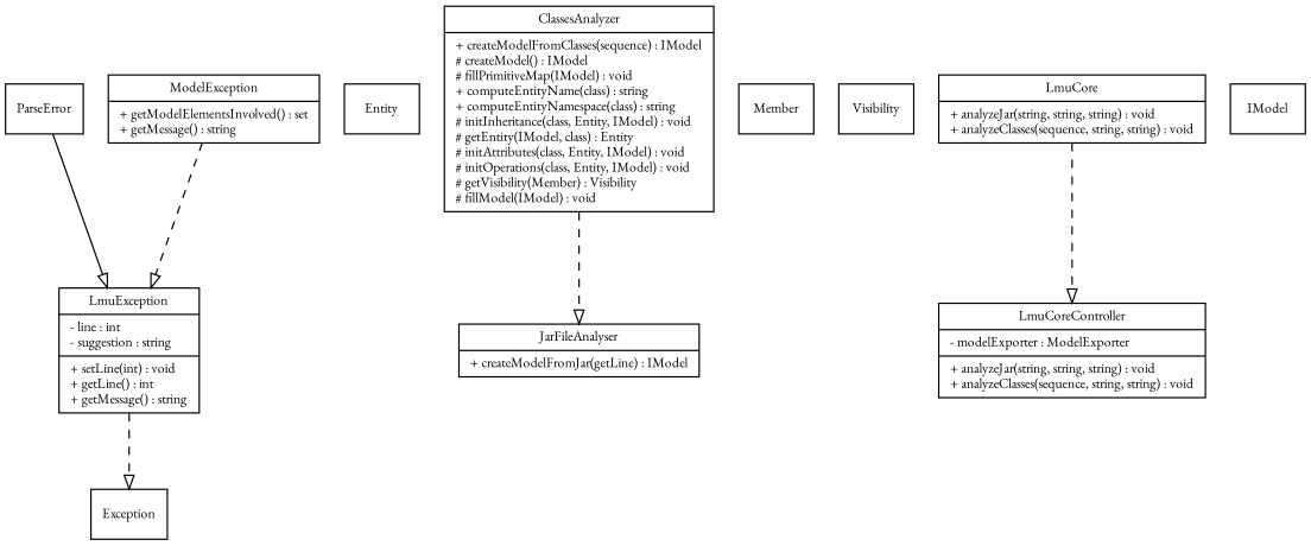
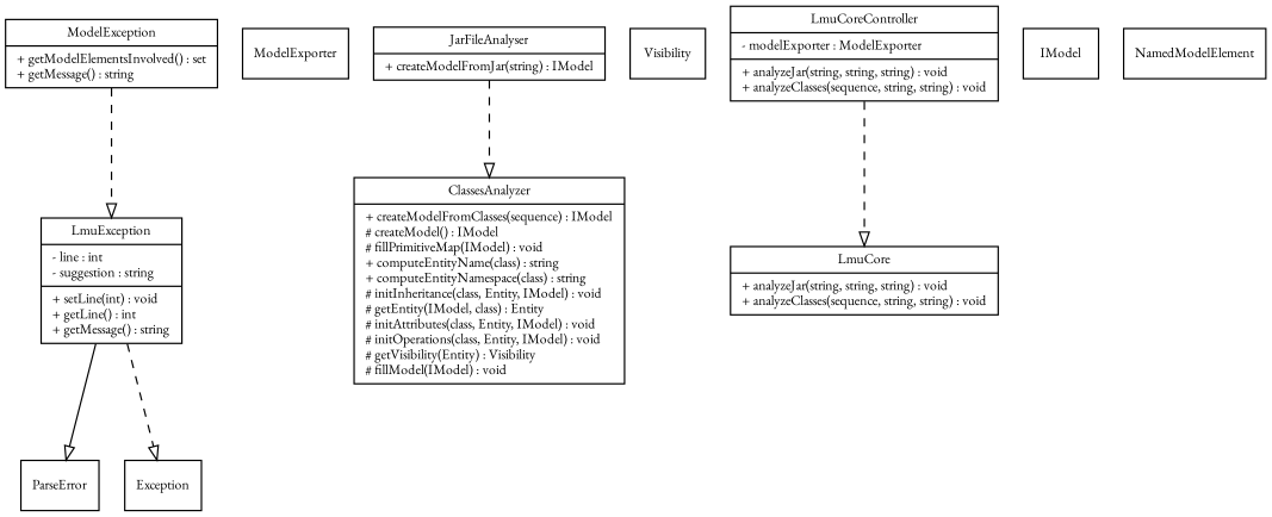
  digraph {
    fontname="EB Garamond"
    rankdir=TD
    ranksep=0.75
    node [fontcolor=black fontname="EB Garamond" fontsize=10.0 shape=record]
    edge [arrowhead=onormal fontname="EB Garamond" fontsize=10 labelfontname=Times labelfontsize=10 style=dashed]
    n1 [label="{ParseError}"]
    n2 [label="{LmuException|- line : int\l- suggestion : string\l|+ setLine(int) : void\l+ getLine() : int\l+ getMessage() : string\l}"]
    n3 [label="{Exception}"]
+   n4 [label="{ModelExporter}"]
    n5 [label="{ModelException|+ getModelElementsInvolved() : set\l+ getMessage() : string\l}"]
-   n6 [label="{Entity}"]
-   n7 [label="{JarFileAnalyser|+ createModelFromJar(getLine) : IModel\l}"]
-   n8 [label="{ClassesAnalyzer|+ createModelFromClasses(sequence) : IModel\l# createModel() : IModel\l# fillPrimitiveMap(IModel) : void\l+ computeEntityName(class) : string\l+ computeEntityNamespace(class) : string\l# initInheritance(class, Entity, IModel) : void\l# getEntity(IModel, class) : Entity\l# initAttributes(class, Entity, IModel) : void\l# initOperations(class, Entity, IModel) : void\l# getVisibility(Member) : Visibility\l# fillModel(IModel) : void\l}"]
-   n9 [label="{Member}"]
+   n7 [label="{JarFileAnalyser|+ createModelFromJar(string) : IModel\l}"]
+   n8 [label="{ClassesAnalyzer|+ createModelFromClasses(sequence) : IModel\l# createModel() : IModel\l# fillPrimitiveMap(IModel) : void\l+ computeEntityName(class) : string\l+ computeEntityNamespace(class) : string\l# initInheritance(class, Entity, IModel) : void\l# getEntity(IModel, class) : Entity\l# initAttributes(class, Entity, IModel) : void\l# initOperations(class, Entity, IModel) : void\l# getVisibility(Entity) : Visibility\l# fillModel(IModel) : void\l}"]
    n10 [label="{Visibility}"]
    n11 [label="{LmuCore|+ analyzeJar(string, string, string) : void\l+ analyzeClasses(sequence, string, string) : void\l}"]
    n12 [label="{LmuCoreController|- modelExporter : ModelExporter\l|+ analyzeJar(string, string, string) : void\l+ analyzeClasses(sequence, string, string) : void\l}"]
    n13 [label="{IModel}"]
-   n1 -> n2 [style=""]
+   n14 [label="{NamedModelElement}"]
+   n2 -> n1 [style=""]
    n2 -> n3
    n5 -> n2
-   n8 -> n7
-   n11 -> n12
+   n7 -> n8
+   n12 -> n11
  }
